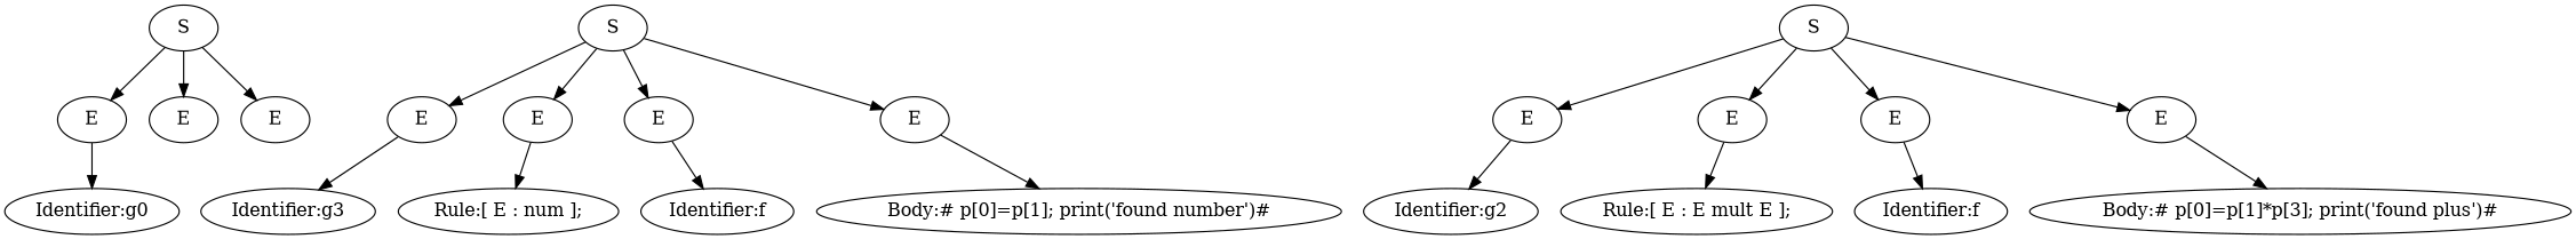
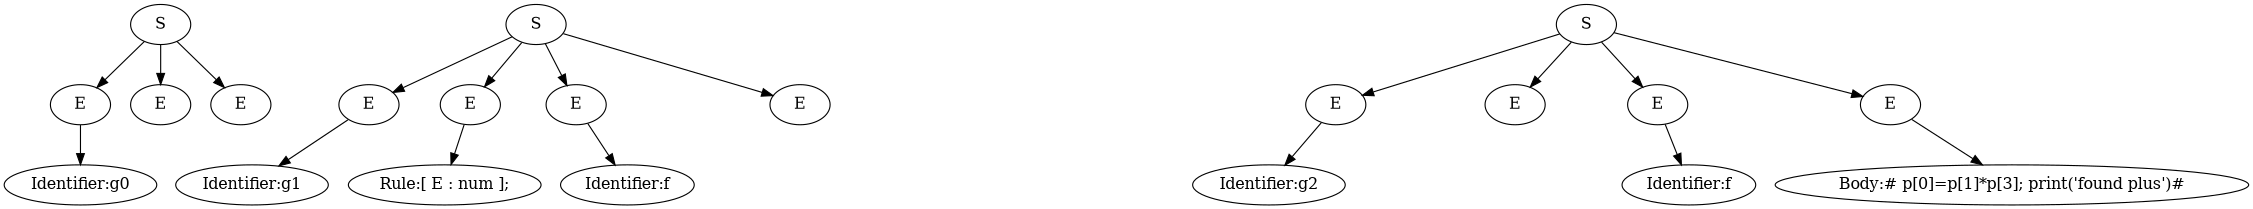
  digraph {
    ordering=out
    n1 [label="Identifier:g0"]
    n2 [label=E]
    n3 [label=E]
    n4 [label=E]
    n5 [label=S]
-   n6 [label="Identifier:g3"]
+   n6 [label="Identifier:g1"]
    n7 [label=E]
    n8 [label="Rule:[ E : num ];"]
    n9 [label=E]
    n10 [label="Identifier:f"]
    n11 [label=E]
-   n12 [label="Body:# p[0]=p[1]; print('found number')#"]
    n13 [label=E]
    n14 [label=S]
    n15 [label="Identifier:g2"]
    n16 [label=E]
-   n17 [label="Rule:[ E : E mult E ];"]
    n18 [label=E]
    n19 [label="Identifier:f"]
    n20 [label=E]
    n21 [label="Body:# p[0]=p[1]*p[3]; print('found plus')#"]
    n22 [label=E]
    n23 [label=S]
    n2 -> n1
    n5 -> n2
    n5 -> n3
    n5 -> n4
    n7 -> n6
    n9 -> n8
    n11 -> n10
-   n13 -> n12
    n14 -> n7
    n14 -> n9
    n14 -> n11
    n14 -> n13
    n16 -> n15
-   n18 -> n17
    n20 -> n19
    n22 -> n21
    n23 -> n16
    n23 -> n18
    n23 -> n20
    n23 -> n22
  }
